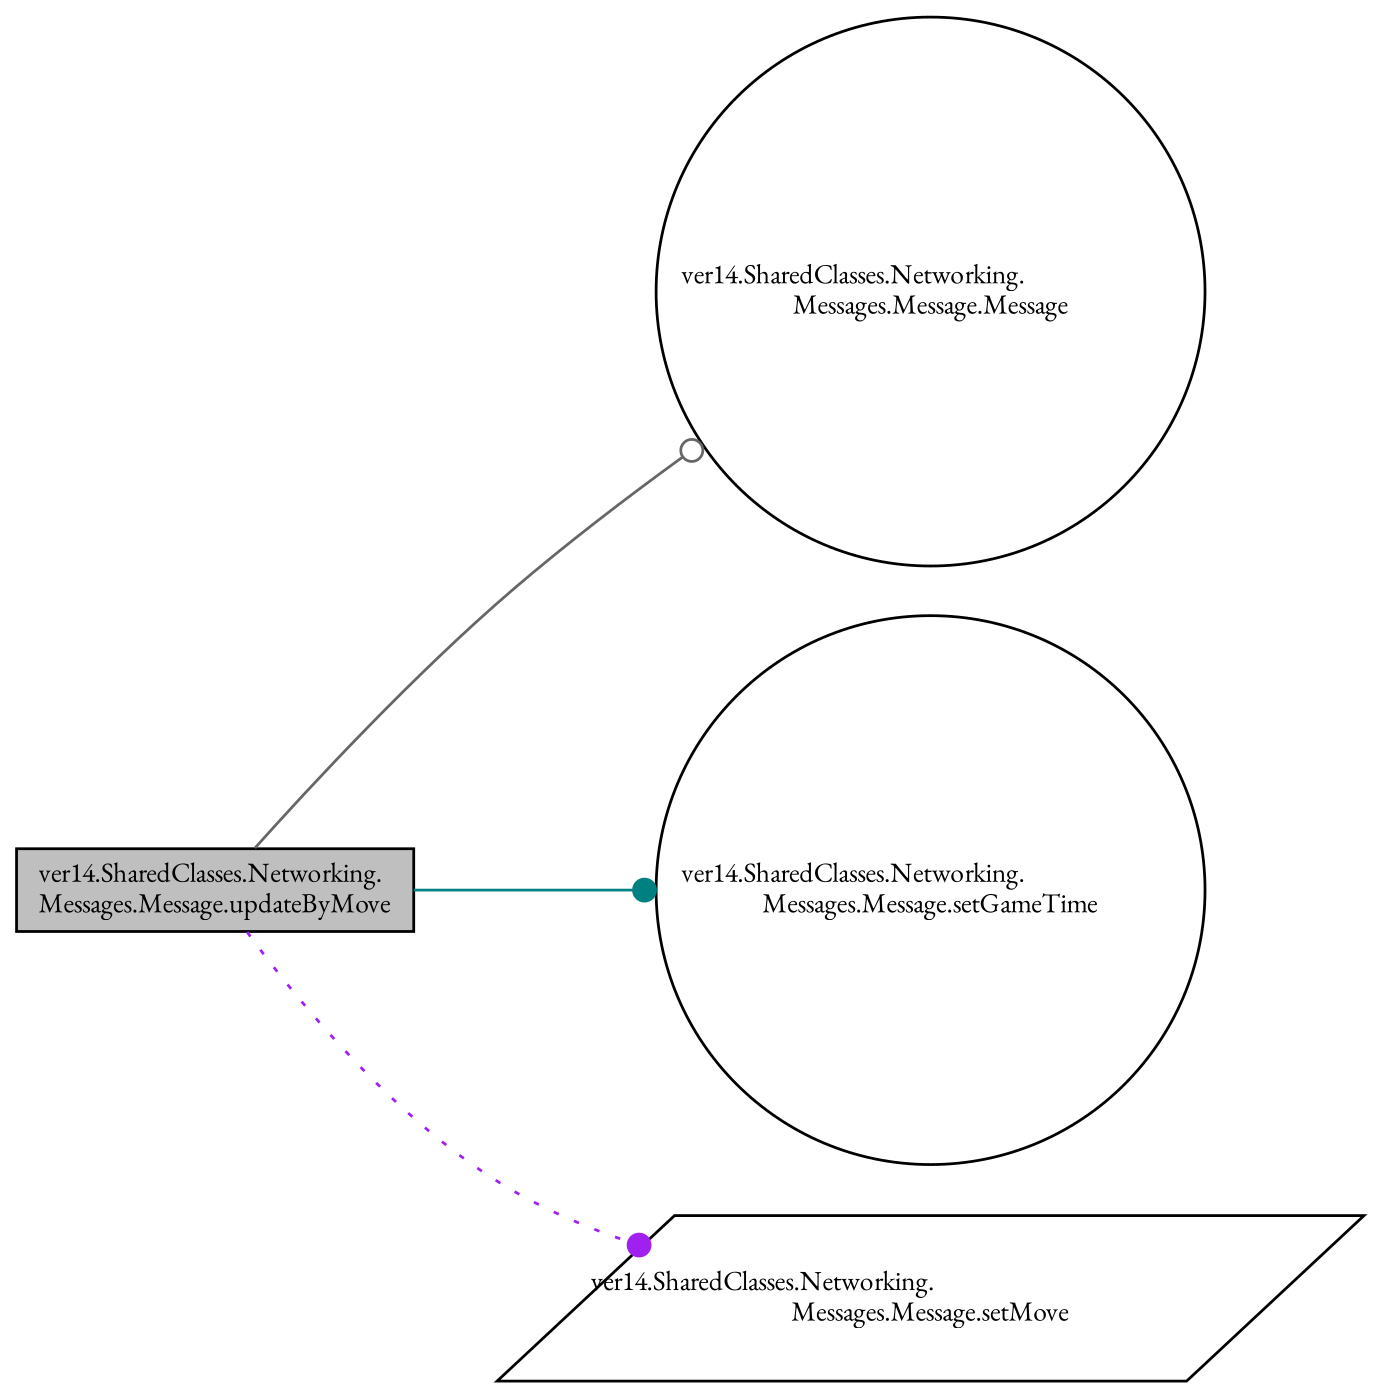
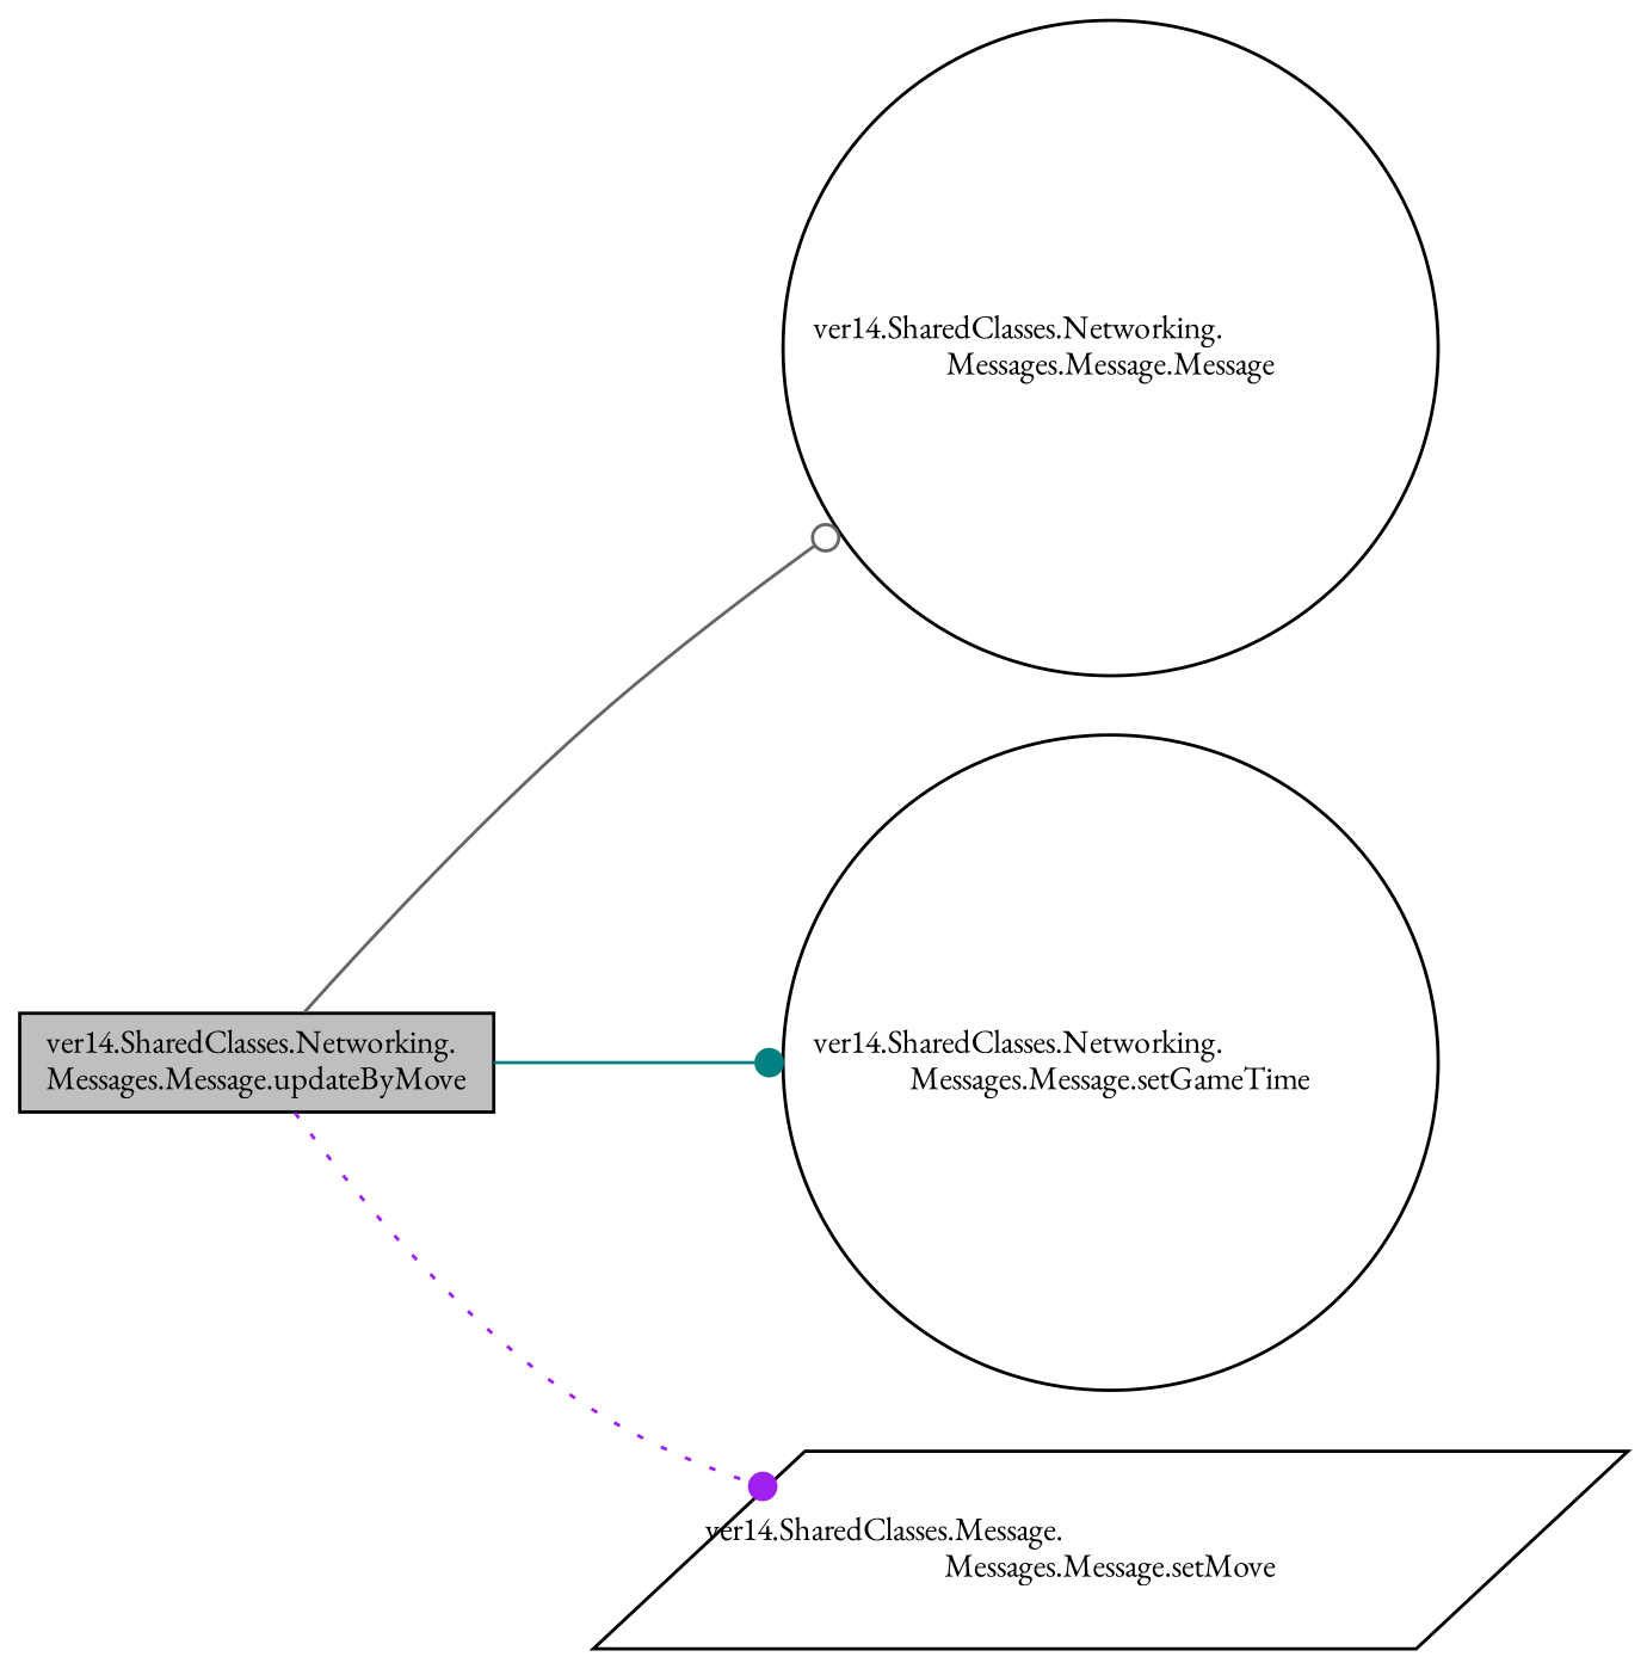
  digraph {
    rankdir=LR
    fontname="EB Garamond"
    node [color=black fillcolor=white fontname="EB Garamond" fontsize=10 shape=circle style=filled]
    edge [fontname="EB Garamond" fontsize=10 labelfontname=Helvetica labelfontsize=10 style=solid arrowhead=dot]
    n1 [fillcolor=grey75 fontcolor=black height=0.2 label="ver14.SharedClasses.Networking.\lMessages.Message.updateByMove" shape=box width=0.4]
    n2 [height=0.2 label="ver14.SharedClasses.Networking.\lMessages.Message.Message" width=0.4]
    n3 [height=0.2 label="ver14.SharedClasses.Networking.\lMessages.Message.setGameTime" width=0.4]
-   n4 [height=0.2 label="ver14.SharedClasses.Networking.\lMessages.Message.setMove" shape=parallelogram width=0.4]
+   n4 [height=0.2 label="ver14.SharedClasses.Message.\lMessages.Message.setMove" shape=parallelogram width=0.4]
    n1 -> n2 [color=gray40 arrowhead=odot]
    n1 -> n3 [color=teal]
    n1 -> n4 [color=purple style=dotted]
  }
